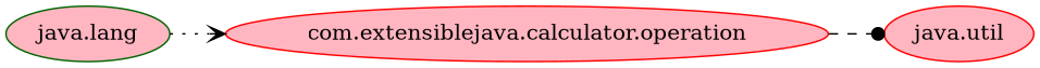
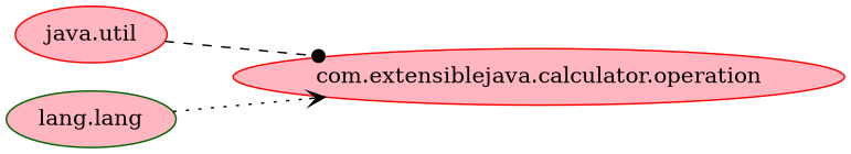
  digraph {
    rankdir=LR
    node [color=red fillcolor=lightpink style=filled]
    "com.extensiblejava.calculator.operation"
    "java.util"
-   "java.lang" [color=darkgreen]
-   "com.extensiblejava.calculator.operation" -> "java.util" [arrowhead=dot style=dashed]
+   "java.lang" [color=darkgreen label="lang.lang"]
+   "java.util" -> "com.extensiblejava.calculator.operation" [arrowhead=dot style=dashed]
    "java.lang" -> "com.extensiblejava.calculator.operation" [arrowhead=vee style=dotted]
  }
